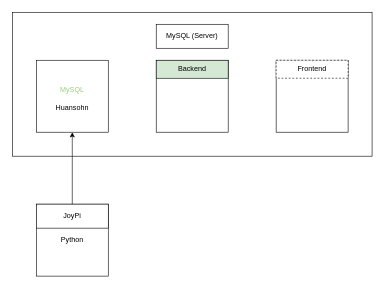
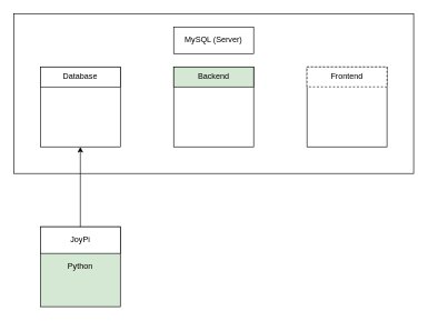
  <mxCell id="0" />
  <mxCell id="1" parent="0" />
  <mxCell id="2" value="" style="rounded=0;whiteSpace=wrap;html=1;" vertex="1" parent="1"><mxGeometry x="20" y="20" width="600" height="240" as="geometry" /></mxCell>
  <mxCell id="3" value="" style="rounded=0;whiteSpace=wrap;html=1;" vertex="1" parent="1"><mxGeometry x="60" y="100" width="120" height="120" as="geometry" /></mxCell>
  <mxCell id="4" value="" style="rounded=0;whiteSpace=wrap;html=1;" vertex="1" parent="1"><mxGeometry x="260" y="100" width="120" height="120" as="geometry" /></mxCell>
  <mxCell id="5" value="" style="rounded=0;whiteSpace=wrap;html=1;" vertex="1" parent="1"><mxGeometry x="460" y="100" width="120" height="120" as="geometry" /></mxCell>
+ <mxCell id="6" value="Database" style="rounded=0;whiteSpace=wrap;html=1;" vertex="1" parent="1"><mxGeometry x="60" y="100" width="120" height="30" as="geometry" /></mxCell>
  <mxCell id="7" value="Backend" style="rounded=0;whiteSpace=wrap;html=1;fillColor=#d5e8d4;" vertex="1" parent="1"><mxGeometry x="260" y="100" width="120" height="30" as="geometry" /></mxCell>
  <mxCell id="8" value="Frontend" style="rounded=0;whiteSpace=wrap;html=1;dashed=1;" vertex="1" parent="1"><mxGeometry x="460" y="100" width="120" height="30" as="geometry" /></mxCell>
  <mxCell id="9" value="MySQL (Server)" style="rounded=0;whiteSpace=wrap;html=1;" vertex="1" parent="1"><mxGeometry x="260" y="40" width="120" height="40" as="geometry" /></mxCell>
- <mxCell id="10" value="Python" style="rounded=0;whiteSpace=wrap;html=1;" vertex="1" parent="1"><mxGeometry x="60" y="340" width="120" height="120" as="geometry" /></mxCell>
+ <mxCell id="10" value="Python" style="rounded=0;whiteSpace=wrap;html=1;fillColor=#d5e8d4;" vertex="1" parent="1"><mxGeometry x="60" y="340" width="120" height="120" as="geometry" /></mxCell>
  <mxCell id="11" value="JoyPi" style="rounded=0;whiteSpace=wrap;html=1;" vertex="1" parent="1"><mxGeometry x="60" y="340" width="120" height="40" as="geometry" /></mxCell>
  <mxCell id="12" value="" style="endArrow=classic;html=1;exitX=0.5;exitY=0;exitDx=0;exitDy=0;entryX=0.5;entryY=1;entryDx=0;entryDy=0;" edge="1" parent="1" source="11" target="3"><mxGeometry width="50" height="50" relative="1" as="geometry"><mxPoint x="290" y="370" as="sourcePoint" /><mxPoint x="340" y="320" as="targetPoint" /></mxGeometry></mxCell>
- <mxCell id="13" value="MySQL" style="text;html=1;align=center;verticalAlign=middle;whiteSpace=wrap;rounded=0;fontColor=#97D077;" vertex="1" parent="1"><mxGeometry x="100" y="140" width="40" height="20" as="geometry" /></mxCell>
- <mxCell id="14" value="Huansohn" style="text;html=1;strokeColor=none;fillColor=none;align=center;verticalAlign=middle;whiteSpace=wrap;rounded=0;fontColor=#000000;" vertex="1" parent="1"><mxGeometry x="100" y="170" width="40" height="20" as="geometry" /></mxCell>
